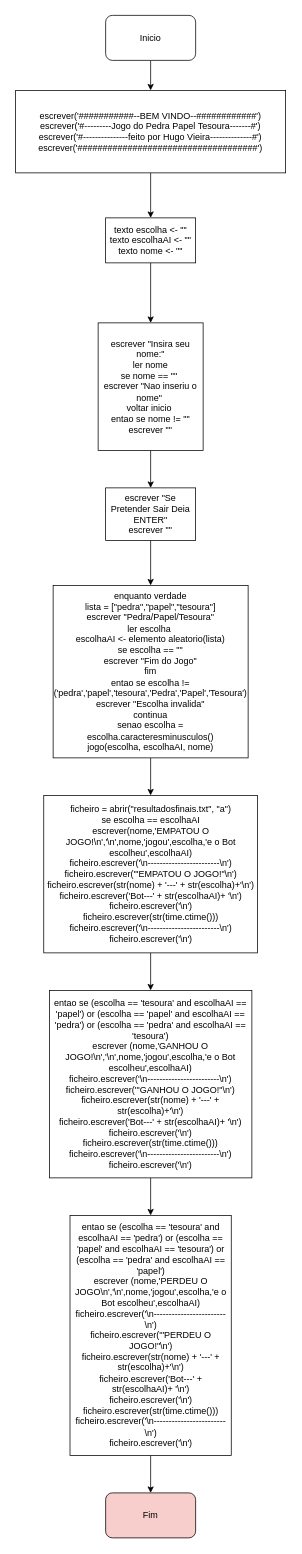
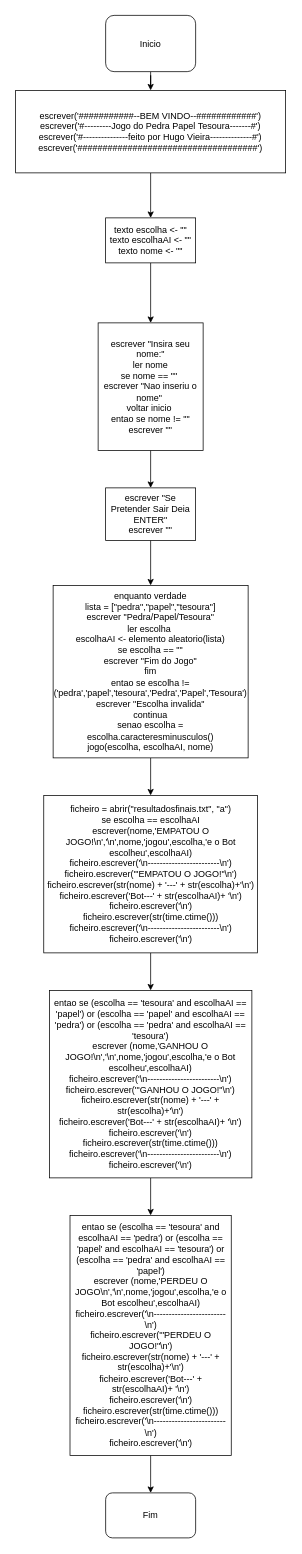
  <mxCell id="0" />
  <mxCell id="1" parent="0" />
  <mxCell id="2" style="edgeStyle=orthogonalEdgeStyle;rounded=0;orthogonalLoop=1;jettySize=auto;html=1;exitX=0.5;exitY=1;exitDx=0;exitDy=0;" parent="1" source="3" target="5" edge="1"><mxGeometry relative="1" as="geometry" /></mxCell>
- <mxCell id="3" value="Inicio" style="rounded=1;whiteSpace=wrap;html=1;" parent="1" vertex="1"><mxGeometry x="140" y="20" width="120" height="60" as="geometry" /></mxCell>
+ <mxCell id="3" value="Inicio" style="rounded=1;whiteSpace=wrap;html=1;" parent="1" vertex="1"><mxGeometry x="140" y="20" width="120" height="75" as="geometry" /></mxCell>
  <mxCell id="4" value="" style="edgeStyle=orthogonalEdgeStyle;rounded=0;orthogonalLoop=1;jettySize=auto;html=1;" parent="1" source="5" target="8" edge="1"><mxGeometry relative="1" as="geometry" /></mxCell>
  <mxCell id="5" value="escrever('###########--BEM VINDO--############')&lt;br&gt;escrever('#---------Jogo do Pedra Papel Tesoura-------#')&lt;br&gt;escrever('#---------------feito por Hugo Vieira--------------#')&lt;br&gt;escrever('####################################')" style="rounded=0;whiteSpace=wrap;html=1;" parent="1" vertex="1"><mxGeometry x="20" y="120" width="360" height="110" as="geometry" /></mxCell>
- <mxCell id="6" value="Fim" style="rounded=1;whiteSpace=wrap;html=1;fillColor=#f8cecc;" parent="1" vertex="1"><mxGeometry x="140" y="1990" width="120" height="60" as="geometry" /></mxCell>
+ <mxCell id="6" value="Fim" style="rounded=1;whiteSpace=wrap;html=1;" parent="1" vertex="1"><mxGeometry x="140" y="1990" width="120" height="60" as="geometry" /></mxCell>
  <mxCell id="7" value="" style="edgeStyle=orthogonalEdgeStyle;rounded=0;orthogonalLoop=1;jettySize=auto;html=1;" parent="1" source="8" target="10" edge="1"><mxGeometry relative="1" as="geometry" /></mxCell>
  <mxCell id="8" value="&lt;div&gt;texto escolha &amp;lt;- &quot;&quot;&lt;/div&gt;&lt;div&gt;texto escolhaAI &amp;lt;- &quot;&quot;&lt;/div&gt;&lt;div&gt;texto nome &amp;lt;- &quot;&quot;&lt;/div&gt;" style="rounded=0;whiteSpace=wrap;html=1;" parent="1" vertex="1"><mxGeometry x="140" y="290" width="120" height="60" as="geometry" /></mxCell>
  <mxCell id="9" value="" style="edgeStyle=orthogonalEdgeStyle;rounded=0;orthogonalLoop=1;jettySize=auto;html=1;" edge="1" parent="1" source="10" target="12"><mxGeometry relative="1" as="geometry" /></mxCell>
  <mxCell id="10" value="&lt;div&gt;escrever &quot;Insira seu nome:&quot;&lt;/div&gt;&lt;div&gt;ler nome&lt;/div&gt;&lt;div&gt;se nome == &quot;&quot;&amp;nbsp;&lt;/div&gt;&lt;div&gt;escrever &quot;Nao inseriu o nome&quot;&amp;nbsp;&lt;/div&gt;&lt;div&gt;voltar inicio&amp;nbsp;&lt;/div&gt;&lt;div&gt;entao se nome != &quot;&quot;&lt;/div&gt;&lt;div&gt;escrever &quot;&quot;&lt;/div&gt;" style="rounded=0;whiteSpace=wrap;html=1;" parent="1" vertex="1"><mxGeometry x="130" y="430" width="140" height="170" as="geometry" /></mxCell>
  <mxCell id="11" value="" style="edgeStyle=orthogonalEdgeStyle;rounded=0;orthogonalLoop=1;jettySize=auto;html=1;" edge="1" parent="1" source="12" target="14"><mxGeometry relative="1" as="geometry" /></mxCell>
  <mxCell id="12" value="&lt;div&gt;escrever &quot;Se Pretender Sair Deia ENTER&quot;&lt;/div&gt;&lt;div&gt;escrever &quot;&quot;&lt;/div&gt;" style="whiteSpace=wrap;html=1;rounded=0;" vertex="1" parent="1"><mxGeometry x="140" y="650" width="120" height="70" as="geometry" /></mxCell>
  <mxCell id="13" value="" style="edgeStyle=orthogonalEdgeStyle;rounded=0;orthogonalLoop=1;jettySize=auto;html=1;" edge="1" parent="1" source="14" target="16"><mxGeometry relative="1" as="geometry" /></mxCell>
  <mxCell id="14" value="&lt;div&gt;enquanto verdade&lt;/div&gt;&lt;div&gt;lista = [&quot;pedra&quot;,&quot;papel&quot;,&quot;tesoura&quot;]&lt;/div&gt;&lt;div&gt;escrever &quot;Pedra/Papel/Tesoura&quot;&lt;/div&gt;&lt;div&gt;ler escolha&amp;nbsp;&lt;/div&gt;&lt;div&gt;escolhaAI &amp;lt;- elemento aleatorio(lista)&lt;/div&gt;&lt;div&gt;se escolha == &quot;&quot;&lt;/div&gt;&lt;div&gt;escrever &quot;Fim do Jogo&quot;&lt;/div&gt;&lt;div&gt;fim&lt;/div&gt;&lt;div&gt;entao se escolha != ('pedra','papel','tesoura','Pedra','Papel','Tesoura')&lt;/div&gt;&lt;div&gt;escrever &quot;Escolha invalida&quot;&lt;/div&gt;&lt;div&gt;continua&lt;/div&gt;&lt;div&gt;senao escolha = escolha.caracteresminusculos()&lt;/div&gt;&lt;div&gt;jogo(escolha, escolhaAI, nome)&lt;/div&gt;" style="whiteSpace=wrap;html=1;rounded=0;" vertex="1" parent="1"><mxGeometry x="70" y="780" width="260" height="230" as="geometry" /></mxCell>
  <mxCell id="15" value="" style="edgeStyle=orthogonalEdgeStyle;rounded=0;orthogonalLoop=1;jettySize=auto;html=1;" edge="1" parent="1" source="16" target="18"><mxGeometry relative="1" as="geometry" /></mxCell>
  <mxCell id="16" value="&lt;div&gt;ficheiro = abrir(&quot;resultadosfinais.txt&quot;, &quot;a&quot;)&lt;/div&gt;&lt;div&gt;se escolha == escolhaAI&lt;/div&gt;&lt;div&gt;escrever(nome,'EMPATOU O JOGO!\n','\n',nome,'jogou',escolha,'e o Bot escolheu',escolhaAI)&lt;/div&gt;&lt;div&gt;ficheiro.escrever('\n------------------------\n')&lt;/div&gt;&lt;div&gt;ficheiro.escrever('&quot;EMPATOU O JOGO!&quot;\n')&lt;/div&gt;&lt;div&gt;ficheiro.escrever(str(nome) + '---' + str(escolha)+'\n')&lt;/div&gt;&lt;div&gt;ficheiro.escrever('Bot---' + str(escolhaAI)+ '\n')&lt;/div&gt;&lt;div&gt;ficheiro.escrever('\n')&lt;/div&gt;&lt;div&gt;ficheiro.escrever(str(time.ctime()))&lt;/div&gt;&lt;div&gt;ficheiro.escrever('\n------------------------\n')&lt;/div&gt;&lt;div&gt;ficheiro.escrever('\n')&lt;/div&gt;" style="whiteSpace=wrap;html=1;rounded=0;" vertex="1" parent="1"><mxGeometry x="57.5" y="1060" width="285" height="210" as="geometry" /></mxCell>
  <mxCell id="17" value="" style="edgeStyle=orthogonalEdgeStyle;rounded=0;orthogonalLoop=1;jettySize=auto;html=1;" edge="1" parent="1" source="18" target="20"><mxGeometry relative="1" as="geometry" /></mxCell>
  <mxCell id="18" value="&lt;div&gt;entao se (escolha == 'tesoura' and escolhaAI == 'papel') or (escolha == 'papel' and escolhaAI == 'pedra') or (escolha == 'pedra' and escolhaAI == 'tesoura')&lt;/div&gt;&lt;div&gt;escrever (nome,'GANHOU O JOGO!\n','\n',nome,'jogou',escolha,'e o Bot escolheu',escolhaAI)&lt;/div&gt;&lt;div&gt;ficheiro.escrever('\n------------------------\n')&lt;/div&gt;&lt;div&gt;ficheiro.escrever('&quot;GANHOU O JOGO!&quot;\n')&lt;/div&gt;&lt;div&gt;ficheiro.escrever(str(nome) + '---' + str(escolha)+'\n')&lt;/div&gt;&lt;div&gt;ficheiro.escrever('Bot---' + str(escolhaAI)+ '\n')&lt;/div&gt;&lt;div&gt;ficheiro.escrever('\n')&lt;/div&gt;&lt;div&gt;ficheiro.escrever(str(time.ctime()))&lt;/div&gt;&lt;div&gt;ficheiro.escrever('\n------------------------\n')&lt;/div&gt;&lt;div&gt;ficheiro.escrever('\n')&lt;/div&gt;" style="whiteSpace=wrap;html=1;rounded=0;" vertex="1" parent="1"><mxGeometry x="65" y="1320" width="270" height="250" as="geometry" /></mxCell>
  <mxCell id="19" style="edgeStyle=orthogonalEdgeStyle;rounded=0;orthogonalLoop=1;jettySize=auto;html=1;exitX=0.5;exitY=1;exitDx=0;exitDy=0;" edge="1" parent="1" source="20" target="6"><mxGeometry relative="1" as="geometry" /></mxCell>
  <mxCell id="20" value="&lt;div&gt;entao se (escolha == 'tesoura' and escolhaAI == 'pedra') or (escolha == 'papel' and escolhaAI == 'tesoura') or (escolha == 'pedra' and escolhaAI == 'papel')&lt;/div&gt;&lt;div&gt;escrever (nome,'PERDEU O JOGO\n','\n',nome,'jogou',escolha,'e o Bot escolheu',escolhaAI)&lt;/div&gt;&lt;div&gt;ficheiro.escrever('\n------------------------\n')&lt;/div&gt;&lt;div&gt;ficheiro.escrever('&quot;PERDEU O JOGO!&quot;\n')&lt;/div&gt;&lt;div&gt;ficheiro.escrever(str(nome) + '---' + str(escolha)+'\n')&lt;/div&gt;&lt;div&gt;ficheiro.escrever('Bot---' + str(escolhaAI)+ '\n')&lt;/div&gt;&lt;div&gt;ficheiro.escrever('\n')&lt;/div&gt;&lt;div&gt;ficheiro.escrever(str(time.ctime()))&lt;/div&gt;&lt;div&gt;ficheiro.escrever('\n------------------------\n')&lt;/div&gt;&lt;div&gt;ficheiro.escrever('\n')&lt;/div&gt;" style="whiteSpace=wrap;html=1;rounded=0;" vertex="1" parent="1"><mxGeometry x="92.5" y="1620" width="215" height="320" as="geometry" /></mxCell>
